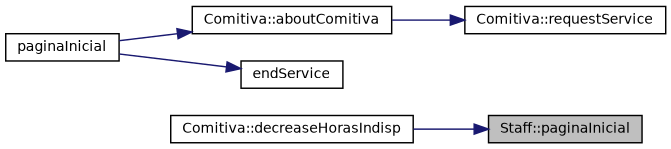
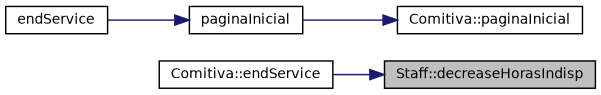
  digraph {
    rankdir=RL
    node [color=black fillcolor=white fontname=Helvetica fontsize=10 shape=record style=filled]
    edge [color=midnightblue dir=back fontname=Helvetica fontsize=10 labelfontname=Helvetica labelfontsize=10 style=solid]
-   n1 [fillcolor=grey75 fontcolor=black height=0.2 label="Staff::paginaInicial" width=0.4]
-   n2 [height=0.2 label="Comitiva::decreaseHorasIndisp" width=0.4]
-   n3 [height=0.2 label="Comitiva::requestService" width=0.4]
-   n4 [height=0.2 label="Comitiva::aboutComitiva" width=0.4]
+   n1 [fillcolor=grey75 fontcolor=black height=0.2 label="Staff::decreaseHorasIndisp" width=0.4]
+   n2 [height=0.2 label="Comitiva::endService" width=0.4]
+   n4 [height=0.2 label="Comitiva::paginaInicial" width=0.4]
    n5 [height=0.2 label=paginaInicial width=0.4]
    n6 [height=0.2 label=endService width=0.4]
    n1 -> n2
-   n3 -> n4
    n4 -> n5
-   n6 -> n5
+   n5 -> n6
  }
